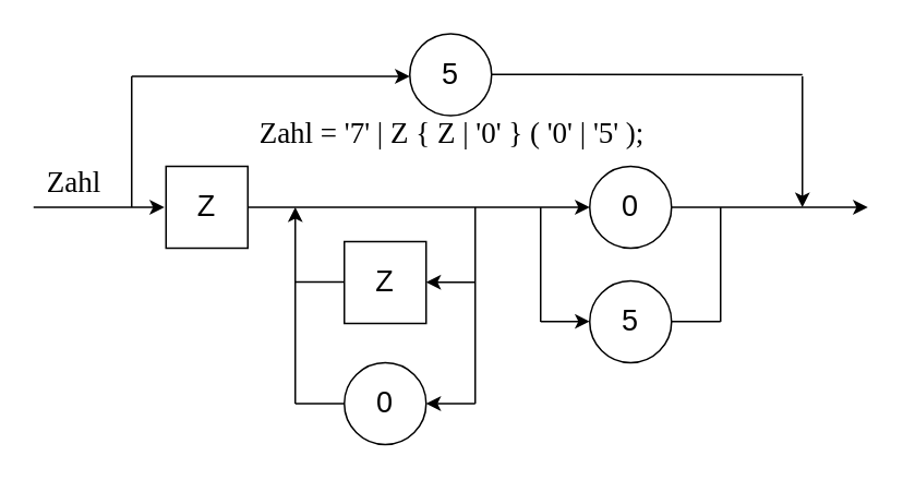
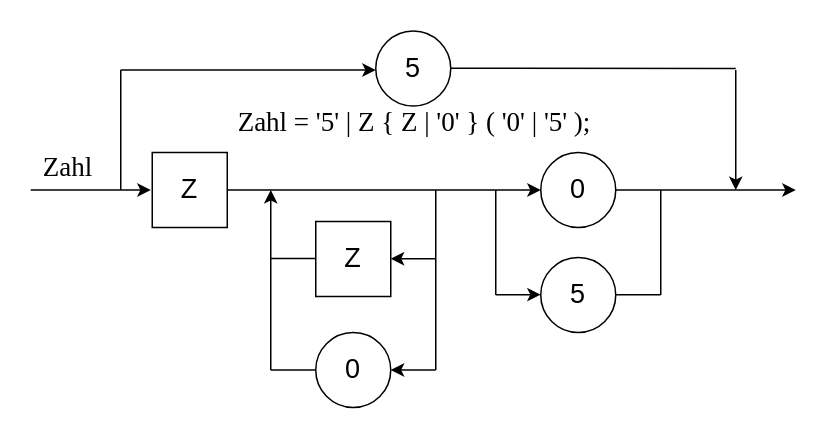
  <mxCell id="0" />
  <mxCell id="1" parent="0" />
- <mxCell id="2" value="&lt;font style=&quot;font-size: 18px;&quot; face=&quot;Times New Roman&quot;&gt;Zahl = '7' | Z { Z | '0' } ( '0' | '5' );&lt;/font&gt;" style="text;html=1;strokeColor=none;fillColor=none;align=center;verticalAlign=middle;whiteSpace=wrap;rounded=0;" parent="1" vertex="1"><mxGeometry x="151" y="61" width="250" height="40" as="geometry" /></mxCell>
+ <mxCell id="2" value="&lt;font style=&quot;font-size: 18px;&quot; face=&quot;Times New Roman&quot;&gt;Zahl = '5' | Z { Z | '0' } ( '0' | '5' );&lt;/font&gt;" style="text;html=1;strokeColor=none;fillColor=none;align=center;verticalAlign=middle;whiteSpace=wrap;rounded=0;" parent="1" vertex="1"><mxGeometry x="151" y="61" width="250" height="40" as="geometry" /></mxCell>
  <mxCell id="3" value="&lt;font style=&quot;font-size: 18px;&quot; face=&quot;Times New Roman&quot;&gt;Zahl&lt;/font&gt;" style="text;html=1;strokeColor=none;fillColor=none;align=center;verticalAlign=middle;whiteSpace=wrap;rounded=0;" parent="1" vertex="1"><mxGeometry x="20" y="96" width="50" height="30" as="geometry" /></mxCell>
  <mxCell id="4" value="&lt;font style=&quot;font-size: 18px;&quot;&gt;Z&lt;/font&gt;" style="rounded=0;whiteSpace=wrap;html=1;" parent="1" vertex="1"><mxGeometry x="101" y="101" width="50" height="50" as="geometry" /></mxCell>
  <mxCell id="5" value="&lt;font style=&quot;font-size: 18px;&quot;&gt;5&lt;/font&gt;" style="ellipse;whiteSpace=wrap;html=1;aspect=fixed;" parent="1" vertex="1"><mxGeometry x="250" y="20" width="50" height="50" as="geometry" /></mxCell>
  <mxCell id="6" style="edgeStyle=none;html=1;exitX=1;exitY=0.5;exitDx=0;exitDy=0;" parent="1" edge="1"><mxGeometry relative="1" as="geometry"><mxPoint x="100" y="126" as="targetPoint" /><mxPoint x="20" y="126" as="sourcePoint" /></mxGeometry></mxCell>
  <mxCell id="7" value="" style="endArrow=classic;html=1;endFill=1;exitX=1;exitY=0.5;exitDx=0;exitDy=0;entryX=0;entryY=0.5;entryDx=0;entryDy=0;" parent="1" source="4" target="17" edge="1"><mxGeometry width="50" height="50" relative="1" as="geometry"><mxPoint x="405" y="65.71" as="sourcePoint" /><mxPoint x="330" y="126" as="targetPoint" /></mxGeometry></mxCell>
  <mxCell id="8" value="" style="endArrow=classic;html=1;" parent="1" edge="1"><mxGeometry width="50" height="50" relative="1" as="geometry"><mxPoint x="80" y="46" as="sourcePoint" /><mxPoint x="250" y="46" as="targetPoint" /></mxGeometry></mxCell>
  <mxCell id="9" value="" style="endArrow=none;html=1;" parent="1" edge="1"><mxGeometry width="50" height="50" relative="1" as="geometry"><mxPoint x="80" y="126" as="sourcePoint" /><mxPoint x="80" y="46" as="targetPoint" /></mxGeometry></mxCell>
  <mxCell id="10" value="&lt;font style=&quot;font-size: 18px;&quot;&gt;Z&lt;/font&gt;" style="rounded=0;whiteSpace=wrap;html=1;" parent="1" vertex="1"><mxGeometry x="210" y="147" width="50" height="50" as="geometry" /></mxCell>
  <mxCell id="11" value="&lt;font style=&quot;font-size: 18px;&quot;&gt;0&lt;/font&gt;" style="ellipse;whiteSpace=wrap;html=1;aspect=fixed;" parent="1" vertex="1"><mxGeometry x="210" y="221" width="50" height="50" as="geometry" /></mxCell>
  <mxCell id="12" value="" style="endArrow=none;html=1;" parent="1" edge="1"><mxGeometry width="50" height="50" relative="1" as="geometry"><mxPoint x="290" y="246" as="sourcePoint" /><mxPoint x="290" y="126" as="targetPoint" /></mxGeometry></mxCell>
  <mxCell id="13" value="" style="endArrow=classic;html=1;startArrow=none;startFill=0;endFill=1;" parent="1" edge="1"><mxGeometry width="50" height="50" relative="1" as="geometry"><mxPoint x="180" y="246" as="sourcePoint" /><mxPoint x="180" y="126" as="targetPoint" /></mxGeometry></mxCell>
  <mxCell id="14" value="" style="endArrow=none;html=1;endFill=0;" parent="1" edge="1"><mxGeometry width="50" height="50" relative="1" as="geometry"><mxPoint x="180" y="246" as="sourcePoint" /><mxPoint x="210" y="246" as="targetPoint" /></mxGeometry></mxCell>
  <mxCell id="15" value="" style="endArrow=none;html=1;endFill=0;startArrow=classic;startFill=1;" parent="1" edge="1"><mxGeometry width="50" height="50" relative="1" as="geometry"><mxPoint x="260" y="246" as="sourcePoint" /><mxPoint x="290" y="246" as="targetPoint" /></mxGeometry></mxCell>
  <mxCell id="16" value="" style="endArrow=none;html=1;endFill=0;startArrow=classic;startFill=1;" parent="1" edge="1"><mxGeometry width="50" height="50" relative="1" as="geometry"><mxPoint x="260" y="171.8" as="sourcePoint" /><mxPoint x="290" y="171.8" as="targetPoint" /></mxGeometry></mxCell>
  <mxCell id="17" value="&lt;font style=&quot;font-size: 18px;&quot;&gt;0&lt;/font&gt;" style="ellipse;whiteSpace=wrap;html=1;aspect=fixed;" parent="1" vertex="1"><mxGeometry x="360" y="101" width="50" height="50" as="geometry" /></mxCell>
  <mxCell id="18" value="&lt;font style=&quot;font-size: 18px;&quot;&gt;5&lt;/font&gt;" style="ellipse;whiteSpace=wrap;html=1;aspect=fixed;" parent="1" vertex="1"><mxGeometry x="360" y="171" width="50" height="50" as="geometry" /></mxCell>
  <mxCell id="19" value="" style="endArrow=none;html=1;endFill=0;startArrow=none;startFill=0;" parent="1" edge="1"><mxGeometry width="50" height="50" relative="1" as="geometry"><mxPoint x="180" y="171.71" as="sourcePoint" /><mxPoint x="210" y="171.71" as="targetPoint" /></mxGeometry></mxCell>
  <mxCell id="20" value="" style="endArrow=none;html=1;" parent="1" edge="1"><mxGeometry width="50" height="50" relative="1" as="geometry"><mxPoint x="330" y="196" as="sourcePoint" /><mxPoint x="330" y="126" as="targetPoint" /></mxGeometry></mxCell>
  <mxCell id="21" value="" style="endArrow=none;html=1;" parent="1" edge="1"><mxGeometry width="50" height="50" relative="1" as="geometry"><mxPoint x="440" y="196" as="sourcePoint" /><mxPoint x="440" y="126" as="targetPoint" /></mxGeometry></mxCell>
  <mxCell id="22" value="" style="endArrow=classic;html=1;exitX=1;exitY=0.5;exitDx=0;exitDy=0;" parent="1" source="17" edge="1"><mxGeometry width="50" height="50" relative="1" as="geometry"><mxPoint x="330" y="216" as="sourcePoint" /><mxPoint x="530" y="126" as="targetPoint" /></mxGeometry></mxCell>
  <mxCell id="23" value="" style="endArrow=none;html=1;endFill=0;" parent="1" edge="1"><mxGeometry width="50" height="50" relative="1" as="geometry"><mxPoint x="300" y="44.76" as="sourcePoint" /><mxPoint x="490" y="45" as="targetPoint" /></mxGeometry></mxCell>
  <mxCell id="24" value="" style="endArrow=classic;html=1;" parent="1" edge="1"><mxGeometry width="50" height="50" relative="1" as="geometry"><mxPoint x="490" y="46" as="sourcePoint" /><mxPoint x="490" y="126" as="targetPoint" /></mxGeometry></mxCell>
  <mxCell id="25" value="" style="endArrow=classic;html=1;endFill=1;startArrow=none;startFill=0;" parent="1" edge="1"><mxGeometry width="50" height="50" relative="1" as="geometry"><mxPoint x="330" y="195.76" as="sourcePoint" /><mxPoint x="360" y="195.76" as="targetPoint" /></mxGeometry></mxCell>
  <mxCell id="26" value="" style="endArrow=none;html=1;endFill=0;startArrow=none;startFill=0;" parent="1" edge="1"><mxGeometry width="50" height="50" relative="1" as="geometry"><mxPoint x="410" y="195.76" as="sourcePoint" /><mxPoint x="440" y="195.76" as="targetPoint" /></mxGeometry></mxCell>
